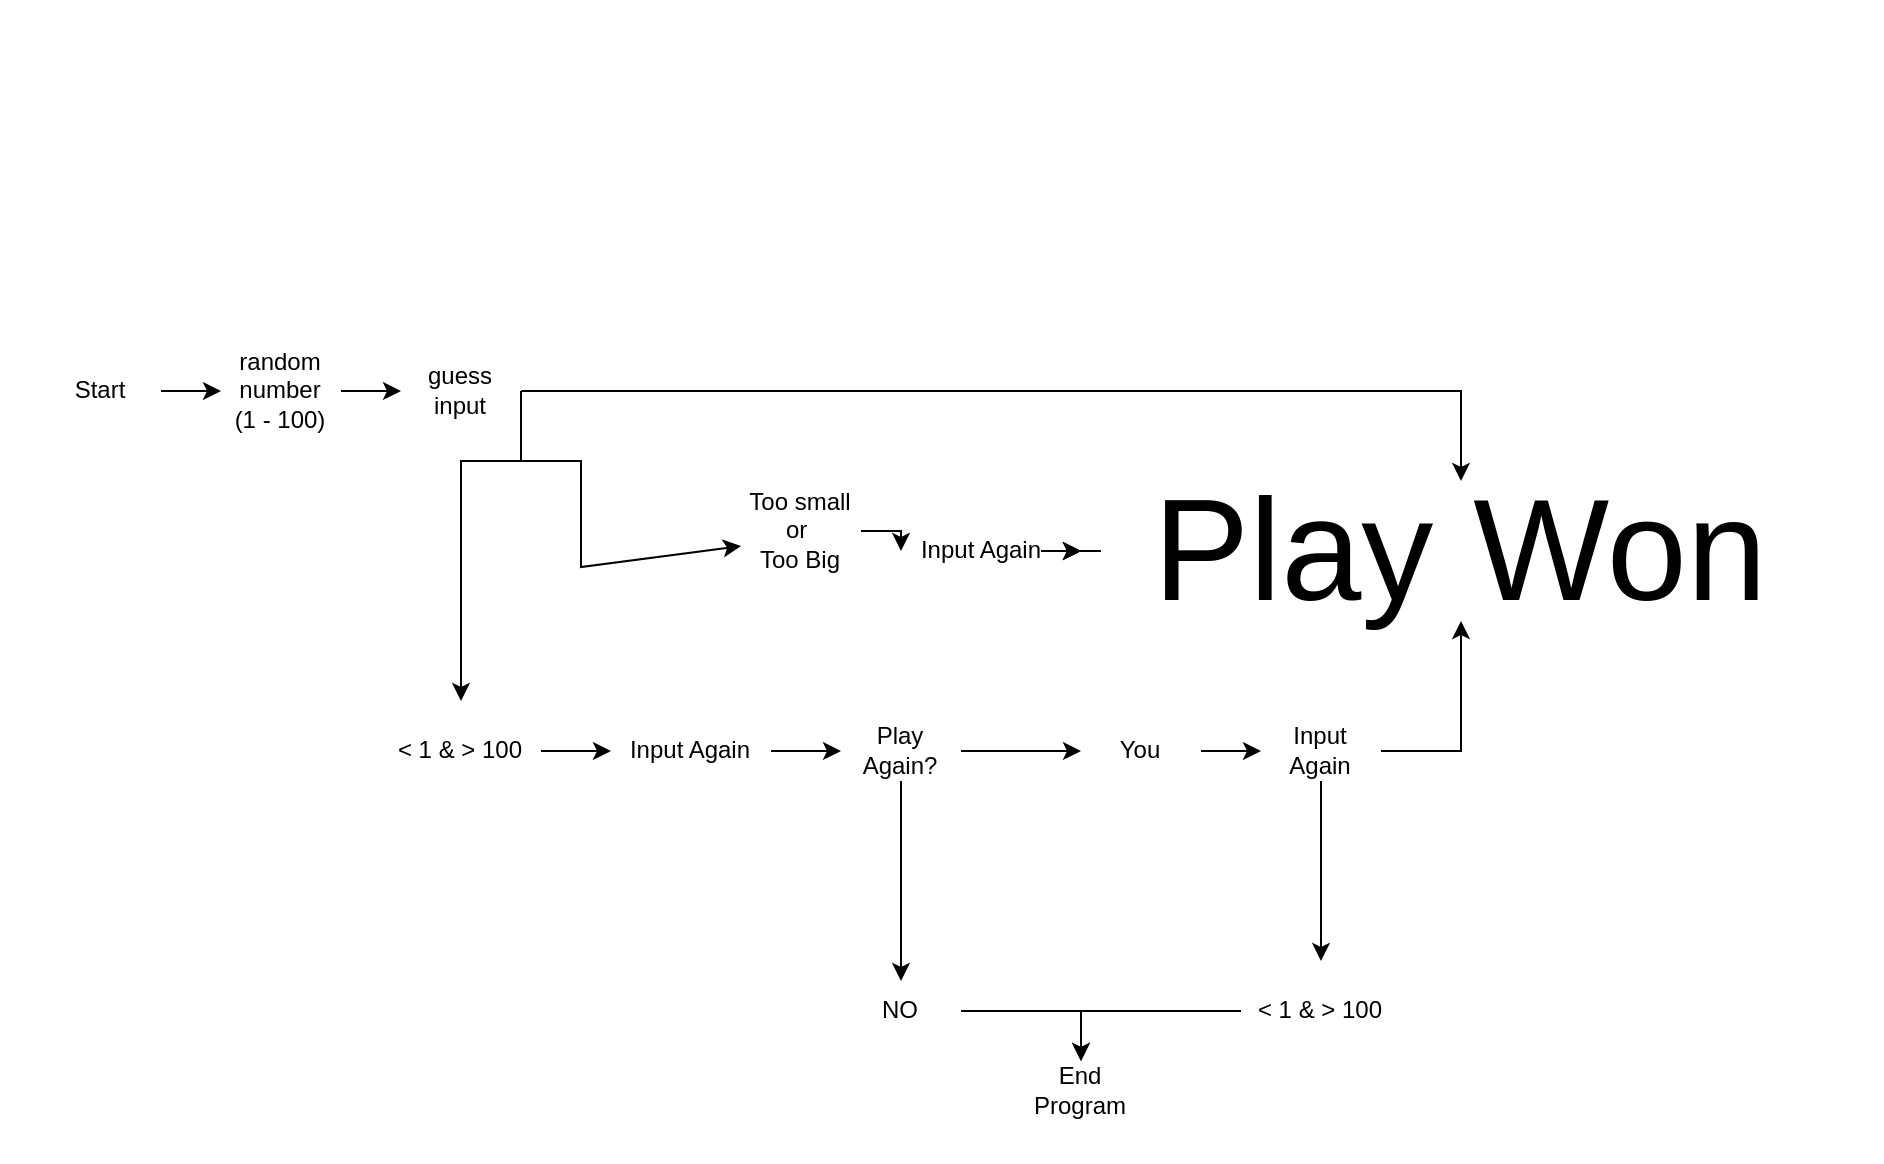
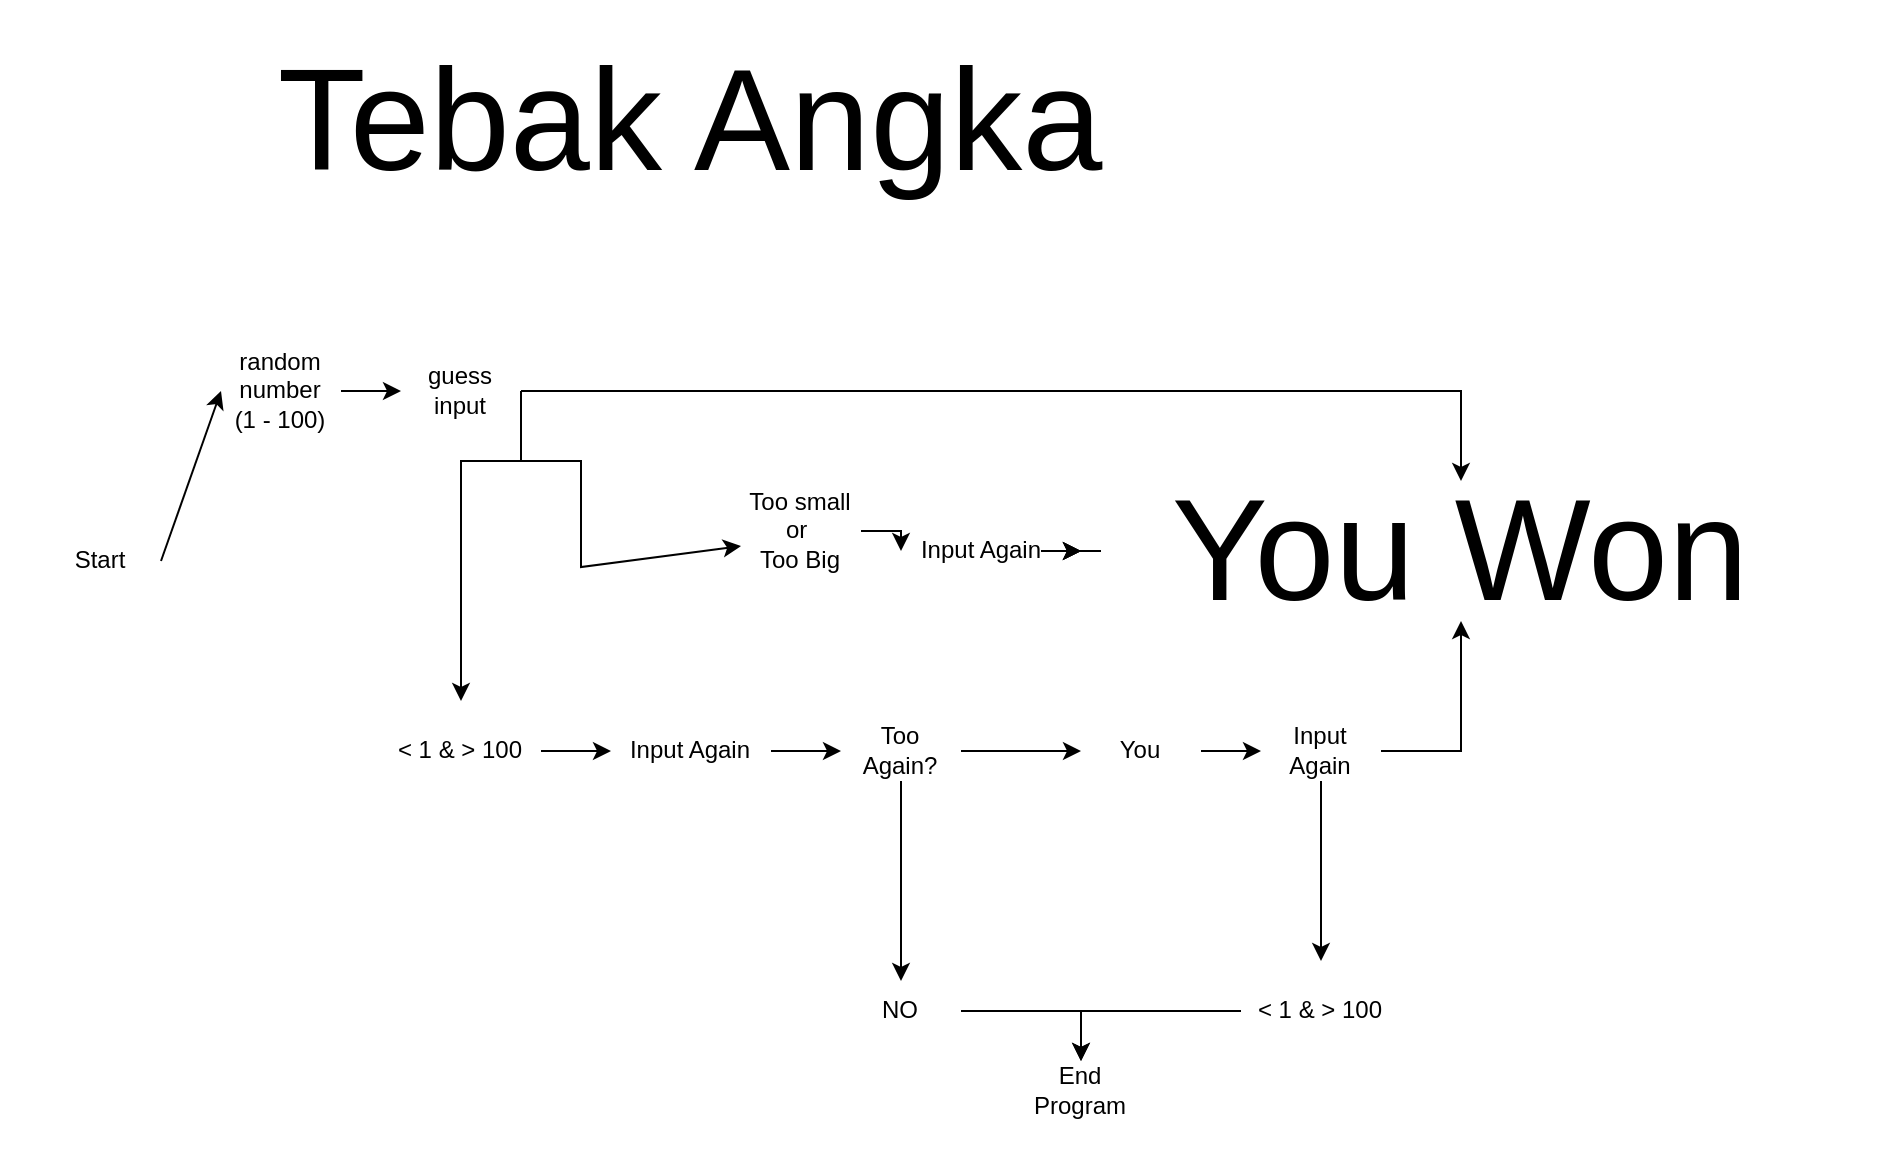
  <mxCell id="0" />
  <mxCell id="1" parent="0" />
- <mxCell id="3" value="Start" style="text;html=1;align=center;verticalAlign=middle;whiteSpace=wrap;rounded=0;" vertex="1" parent="1"><mxGeometry x="20" y="180" width="60" height="30" as="geometry" /></mxCell>
+ <mxCell id="2" value="&lt;font style=&quot;font-size: 72px;&quot;&gt;Tebak Angka&lt;/font&gt;" style="text;html=1;align=center;verticalAlign=middle;whiteSpace=wrap;rounded=0;" vertex="1" parent="1"><mxGeometry x="70" y="20" width="550" height="80" as="geometry" /></mxCell>
+ <mxCell id="3" value="Start" style="text;html=1;align=center;verticalAlign=middle;whiteSpace=wrap;rounded=0;" vertex="1" parent="1"><mxGeometry x="20" y="265" width="60" height="30" as="geometry" /></mxCell>
  <mxCell id="4" value="" style="endArrow=classic;html=1;rounded=0;exitX=1;exitY=0.5;exitDx=0;exitDy=0;" edge="1" parent="1" source="3"><mxGeometry width="50" height="50" relative="1" as="geometry"><mxPoint x="370" y="280" as="sourcePoint" /><mxPoint x="110" y="195" as="targetPoint" /></mxGeometry></mxCell>
  <mxCell id="5" value="random number&lt;br&gt;(1 - 100)" style="text;html=1;align=center;verticalAlign=middle;whiteSpace=wrap;rounded=0;" vertex="1" parent="1"><mxGeometry x="110" y="180" width="60" height="30" as="geometry" /></mxCell>
  <mxCell id="6" value="" style="endArrow=classic;html=1;rounded=0;exitX=1;exitY=0.5;exitDx=0;exitDy=0;" edge="1" parent="1" source="5"><mxGeometry width="50" height="50" relative="1" as="geometry"><mxPoint x="200" y="210" as="sourcePoint" /><mxPoint x="200" y="195" as="targetPoint" /></mxGeometry></mxCell>
  <mxCell id="7" value="guess input" style="text;html=1;align=center;verticalAlign=middle;whiteSpace=wrap;rounded=0;" vertex="1" parent="1"><mxGeometry x="200" y="180" width="60" height="30" as="geometry" /></mxCell>
  <mxCell id="8" value="" style="endArrow=classic;html=1;rounded=0;exitX=1;exitY=0.5;exitDx=0;exitDy=0;" edge="1" parent="1" source="7" target="32"><mxGeometry width="50" height="50" relative="1" as="geometry"><mxPoint x="140" y="145" as="sourcePoint" /><mxPoint x="830" y="195" as="targetPoint" /><Array as="points"><mxPoint x="730" y="195" /></Array></mxGeometry></mxCell>
  <mxCell id="9" value="" style="endArrow=none;html=1;rounded=0;exitX=1;exitY=0.5;exitDx=0;exitDy=0;" edge="1" parent="1" source="7"><mxGeometry width="50" height="50" relative="1" as="geometry"><mxPoint x="370" y="280" as="sourcePoint" /><mxPoint x="260" y="230" as="targetPoint" /></mxGeometry></mxCell>
  <mxCell id="10" value="" style="endArrow=classic;startArrow=classic;html=1;rounded=0;entryX=0;entryY=0.75;entryDx=0;entryDy=0;" edge="1" parent="1" target="12"><mxGeometry width="50" height="50" relative="1" as="geometry"><mxPoint x="230" y="350" as="sourcePoint" /><mxPoint x="290" y="310" as="targetPoint" /><Array as="points"><mxPoint x="230" y="230" /><mxPoint x="260" y="230" /><mxPoint x="290" y="230" /><mxPoint x="290" y="283" /></Array></mxGeometry></mxCell>
  <mxCell id="11" value="" style="edgeStyle=orthogonalEdgeStyle;rounded=0;orthogonalLoop=1;jettySize=auto;html=1;entryX=-0.012;entryY=0.5;entryDx=0;entryDy=0;entryPerimeter=0;" edge="1" parent="1" source="12" target="16"><mxGeometry relative="1" as="geometry"><mxPoint x="390" y="295" as="targetPoint" /></mxGeometry></mxCell>
  <mxCell id="12" value="Too small or&amp;nbsp;&lt;div&gt;Too Big&lt;/div&gt;" style="text;html=1;align=center;verticalAlign=middle;whiteSpace=wrap;rounded=0;" vertex="1" parent="1"><mxGeometry x="370" y="250" width="60" height="30" as="geometry" /></mxCell>
  <mxCell id="13" value="" style="edgeStyle=orthogonalEdgeStyle;rounded=0;orthogonalLoop=1;jettySize=auto;html=1;entryX=0;entryY=0.5;entryDx=0;entryDy=0;" edge="1" parent="1" source="16" target="32"><mxGeometry relative="1" as="geometry"><mxPoint x="610" y="305" as="targetPoint" /></mxGeometry></mxCell>
  <mxCell id="14" value="" style="edgeStyle=orthogonalEdgeStyle;rounded=0;orthogonalLoop=1;jettySize=auto;html=1;" edge="1" parent="1" source="16" target="32"><mxGeometry relative="1" as="geometry" /></mxCell>
  <mxCell id="15" value="" style="edgeStyle=orthogonalEdgeStyle;rounded=0;orthogonalLoop=1;jettySize=auto;html=1;" edge="1" parent="1" source="16" target="32"><mxGeometry relative="1" as="geometry" /></mxCell>
  <mxCell id="16" value="Input Again" style="text;html=1;align=center;verticalAlign=middle;resizable=0;points=[];autosize=1;strokeColor=none;fillColor=none;" vertex="1" parent="1"><mxGeometry x="450" y="260" width="80" height="30" as="geometry" /></mxCell>
  <mxCell id="17" value="" style="edgeStyle=orthogonalEdgeStyle;rounded=0;orthogonalLoop=1;jettySize=auto;html=1;" edge="1" parent="1" source="18" target="34"><mxGeometry relative="1" as="geometry" /></mxCell>
  <mxCell id="18" value="&amp;lt; 1&amp;nbsp;&lt;span style=&quot;background-color: transparent; color: light-dark(rgb(0, 0, 0), rgb(255, 255, 255));&quot;&gt;&amp;amp;&amp;nbsp;&lt;/span&gt;&lt;span style=&quot;background-color: transparent; color: light-dark(rgb(0, 0, 0), rgb(255, 255, 255));&quot;&gt;&amp;gt; 100&lt;/span&gt;" style="text;html=1;align=center;verticalAlign=middle;whiteSpace=wrap;rounded=0;" vertex="1" parent="1"><mxGeometry x="190" y="350" width="80" height="50" as="geometry" /></mxCell>
  <mxCell id="19" value="" style="edgeStyle=orthogonalEdgeStyle;rounded=0;orthogonalLoop=1;jettySize=auto;html=1;" edge="1" parent="1" source="21" target="23"><mxGeometry relative="1" as="geometry" /></mxCell>
  <mxCell id="20" value="" style="edgeStyle=orthogonalEdgeStyle;rounded=0;orthogonalLoop=1;jettySize=auto;html=1;" edge="1" parent="1" source="21" target="26"><mxGeometry relative="1" as="geometry" /></mxCell>
- <mxCell id="21" value="Play Again?" style="text;html=1;align=center;verticalAlign=middle;whiteSpace=wrap;rounded=0;" vertex="1" parent="1"><mxGeometry x="420" y="360" width="60" height="30" as="geometry" /></mxCell>
+ <mxCell id="21" value="Too Again?" style="text;html=1;align=center;verticalAlign=middle;whiteSpace=wrap;rounded=0;" vertex="1" parent="1"><mxGeometry x="420" y="360" width="60" height="30" as="geometry" /></mxCell>
  <mxCell id="22" value="" style="edgeStyle=orthogonalEdgeStyle;rounded=0;orthogonalLoop=1;jettySize=auto;html=1;" edge="1" parent="1" source="23" target="24"><mxGeometry relative="1" as="geometry" /></mxCell>
  <mxCell id="23" value="NO" style="text;html=1;align=center;verticalAlign=middle;whiteSpace=wrap;rounded=0;" vertex="1" parent="1"><mxGeometry x="420" y="490" width="60" height="30" as="geometry" /></mxCell>
  <mxCell id="24" value="End Program" style="text;html=1;align=center;verticalAlign=middle;whiteSpace=wrap;rounded=0;" vertex="1" parent="1"><mxGeometry x="510" y="530" width="60" height="30" as="geometry" /></mxCell>
  <mxCell id="25" value="" style="edgeStyle=orthogonalEdgeStyle;rounded=0;orthogonalLoop=1;jettySize=auto;html=1;" edge="1" parent="1" source="26" target="29"><mxGeometry relative="1" as="geometry" /></mxCell>
  <mxCell id="26" value="You" style="text;html=1;align=center;verticalAlign=middle;whiteSpace=wrap;rounded=0;" vertex="1" parent="1"><mxGeometry x="540" y="360" width="60" height="30" as="geometry" /></mxCell>
  <mxCell id="27" value="" style="edgeStyle=orthogonalEdgeStyle;rounded=0;orthogonalLoop=1;jettySize=auto;html=1;" edge="1" parent="1" source="29" target="32"><mxGeometry relative="1" as="geometry"><Array as="points"><mxPoint x="730" y="375" /></Array></mxGeometry></mxCell>
  <mxCell id="28" value="" style="edgeStyle=orthogonalEdgeStyle;rounded=0;orthogonalLoop=1;jettySize=auto;html=1;" edge="1" parent="1" source="29" target="31"><mxGeometry relative="1" as="geometry" /></mxCell>
  <mxCell id="29" value="Input Again" style="text;html=1;align=center;verticalAlign=middle;whiteSpace=wrap;rounded=0;" vertex="1" parent="1"><mxGeometry x="630" y="360" width="60" height="30" as="geometry" /></mxCell>
  <mxCell id="30" value="" style="edgeStyle=orthogonalEdgeStyle;rounded=0;orthogonalLoop=1;jettySize=auto;html=1;entryX=0.5;entryY=0;entryDx=0;entryDy=0;" edge="1" parent="1" source="31" target="24"><mxGeometry relative="1" as="geometry"><mxPoint x="530" y="505" as="targetPoint" /></mxGeometry></mxCell>
  <mxCell id="31" value="&amp;lt; 1&amp;nbsp;&lt;span style=&quot;background-color: transparent; color: light-dark(rgb(0, 0, 0), rgb(255, 255, 255));&quot;&gt;&amp;amp;&amp;nbsp;&lt;/span&gt;&lt;span style=&quot;background-color: transparent; color: light-dark(rgb(0, 0, 0), rgb(255, 255, 255));&quot;&gt;&amp;gt; 100&lt;/span&gt;" style="text;html=1;align=center;verticalAlign=middle;whiteSpace=wrap;rounded=0;" vertex="1" parent="1"><mxGeometry x="620" y="480" width="80" height="50" as="geometry" /></mxCell>
- <mxCell id="32" value="&lt;font style=&quot;font-size: 72px;&quot;&gt;Play Won&lt;/font&gt;" style="text;html=1;align=center;verticalAlign=middle;whiteSpace=wrap;rounded=0;" vertex="1" parent="1"><mxGeometry x="540" y="240" width="380" height="70" as="geometry" /></mxCell>
+ <mxCell id="32" value="&lt;font style=&quot;font-size: 72px;&quot;&gt;You Won&lt;/font&gt;" style="text;html=1;align=center;verticalAlign=middle;whiteSpace=wrap;rounded=0;" vertex="1" parent="1"><mxGeometry x="540" y="240" width="380" height="70" as="geometry" /></mxCell>
  <mxCell id="33" value="" style="edgeStyle=orthogonalEdgeStyle;rounded=0;orthogonalLoop=1;jettySize=auto;html=1;" edge="1" parent="1" source="34" target="21"><mxGeometry relative="1" as="geometry" /></mxCell>
  <mxCell id="34" value="Input Again" style="text;html=1;align=center;verticalAlign=middle;whiteSpace=wrap;rounded=0;" vertex="1" parent="1"><mxGeometry x="305" y="350" width="80" height="50" as="geometry" /></mxCell>
